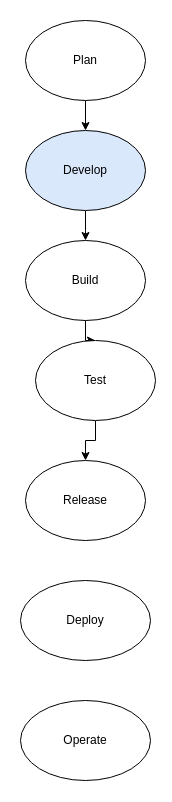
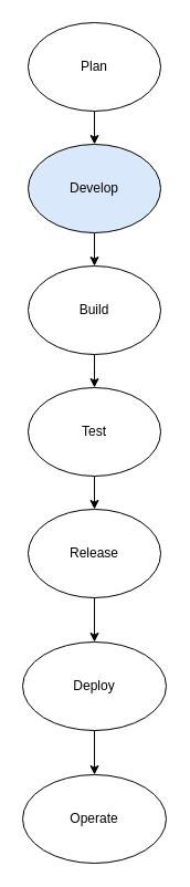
  <mxCell id="0" />
  <mxCell id="1" parent="0" />
  <mxCell id="2" value="" style="edgeStyle=orthogonalEdgeStyle;rounded=0;orthogonalLoop=1;jettySize=auto;html=1;" edge="1" parent="1" source="3" target="5"><mxGeometry relative="1" as="geometry" /></mxCell>
  <mxCell id="3" value="Plan" style="ellipse;whiteSpace=wrap;html=1;" vertex="1" parent="1"><mxGeometry x="25" y="20" width="120" height="80" as="geometry" /></mxCell>
  <mxCell id="4" value="" style="edgeStyle=orthogonalEdgeStyle;rounded=0;orthogonalLoop=1;jettySize=auto;html=1;" edge="1" parent="1" source="5" target="7"><mxGeometry relative="1" as="geometry"><Array as="points"><mxPoint x="85" y="230" /><mxPoint x="85" y="230" /></Array></mxGeometry></mxCell>
  <mxCell id="5" value="Develop" style="ellipse;whiteSpace=wrap;html=1;fillColor=#dae8fc;" vertex="1" parent="1"><mxGeometry x="25" y="130" width="120" height="80" as="geometry" /></mxCell>
  <mxCell id="6" value="" style="edgeStyle=orthogonalEdgeStyle;rounded=0;orthogonalLoop=1;jettySize=auto;html=1;" edge="1" parent="1" source="7" target="9"><mxGeometry relative="1" as="geometry" /></mxCell>
  <mxCell id="7" value="Build" style="ellipse;whiteSpace=wrap;html=1;" vertex="1" parent="1"><mxGeometry x="25" y="240" width="120" height="80" as="geometry" /></mxCell>
  <mxCell id="8" value="" style="edgeStyle=orthogonalEdgeStyle;rounded=0;orthogonalLoop=1;jettySize=auto;html=1;" edge="1" parent="1" source="9" target="11"><mxGeometry relative="1" as="geometry" /></mxCell>
- <mxCell id="9" value="Test" style="ellipse;whiteSpace=wrap;html=1;" vertex="1" parent="1"><mxGeometry x="35" y="340" width="120" height="80" as="geometry" /></mxCell>
+ <mxCell id="9" value="Test" style="ellipse;whiteSpace=wrap;html=1;" vertex="1" parent="1"><mxGeometry x="25" y="350" width="120" height="80" as="geometry" /></mxCell>
+ <mxCell id="10" value="" style="edgeStyle=orthogonalEdgeStyle;rounded=0;orthogonalLoop=1;jettySize=auto;html=1;" edge="1" parent="1" source="11" target="13"><mxGeometry relative="1" as="geometry" /></mxCell>
  <mxCell id="11" value="Release" style="ellipse;whiteSpace=wrap;html=1;" vertex="1" parent="1"><mxGeometry x="25" y="460" width="120" height="80" as="geometry" /></mxCell>
+ <mxCell id="12" value="" style="edgeStyle=orthogonalEdgeStyle;rounded=0;orthogonalLoop=1;jettySize=auto;html=1;" edge="1" parent="1" source="13" target="14"><mxGeometry relative="1" as="geometry" /></mxCell>
  <mxCell id="13" value="Deploy" style="ellipse;whiteSpace=wrap;html=1;" vertex="1" parent="1"><mxGeometry x="20" y="580" width="130" height="80" as="geometry" /></mxCell>
  <mxCell id="14" value="Operate" style="ellipse;whiteSpace=wrap;html=1;" vertex="1" parent="1"><mxGeometry x="20" y="700" width="130" height="80" as="geometry" /></mxCell>
